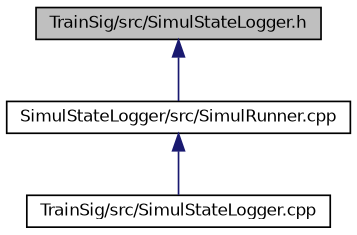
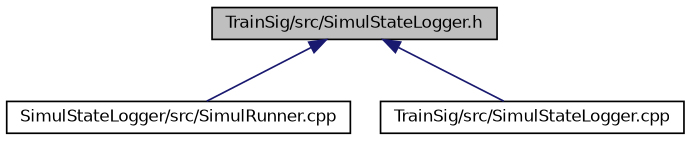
  digraph {
    node [color=black fillcolor=white fontname=Helvetica fontsize=10 shape=record style=filled]
    edge [color=midnightblue dir=back fontname=Helvetica fontsize=10 labelfontname=Helvetica labelfontsize=10 style=solid]
    n1 [fillcolor=grey75 fontcolor=black height=0.2 label="TrainSig/src/SimulStateLogger.h" width=0.4]
    n2 [height=0.2 label="SimulStateLogger/src/SimulRunner.cpp" width=0.4]
    n3 [height=0.2 label="TrainSig/src/SimulStateLogger.cpp" width=0.4]
    n1 -> n2
-   n2 -> n3
+   n1 -> n3
  }
